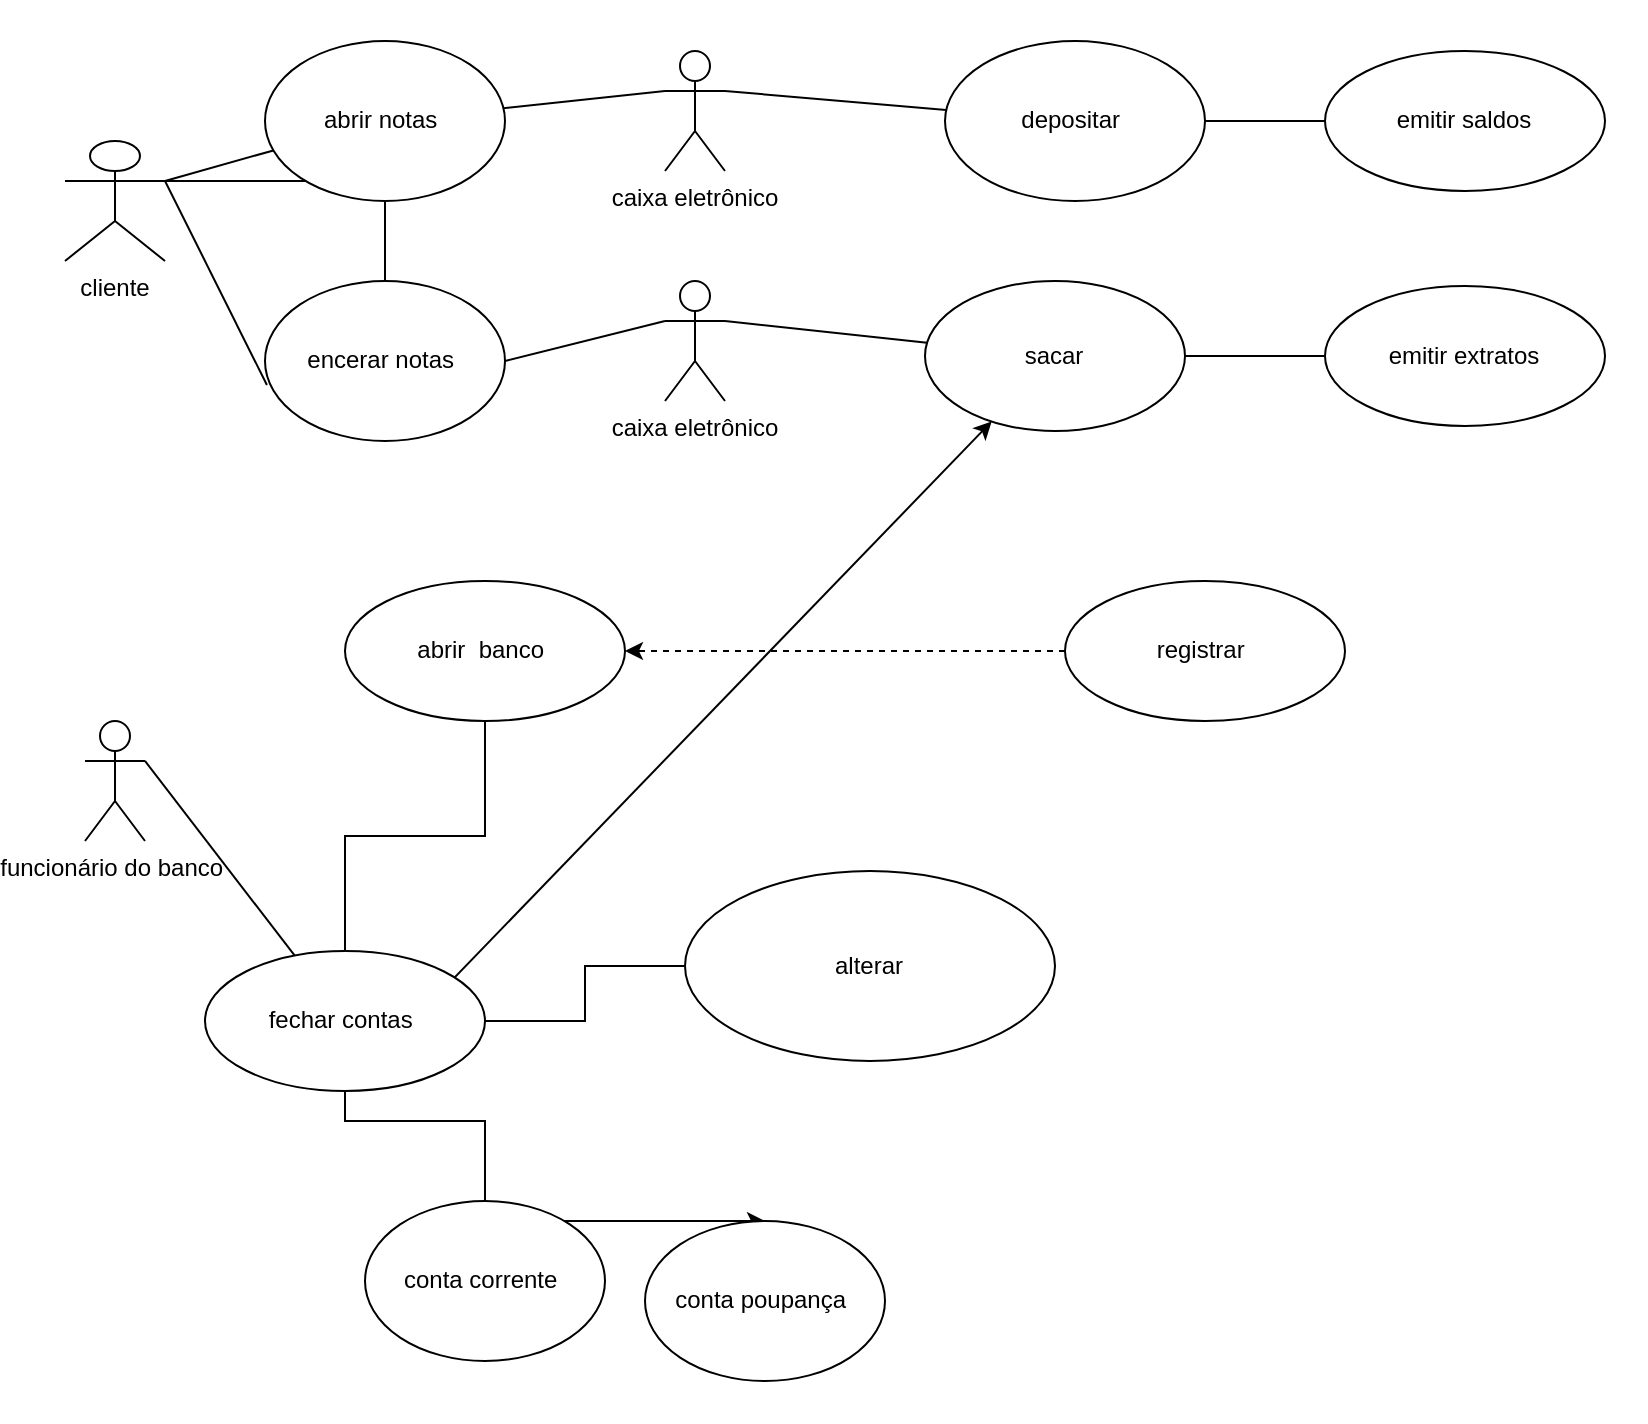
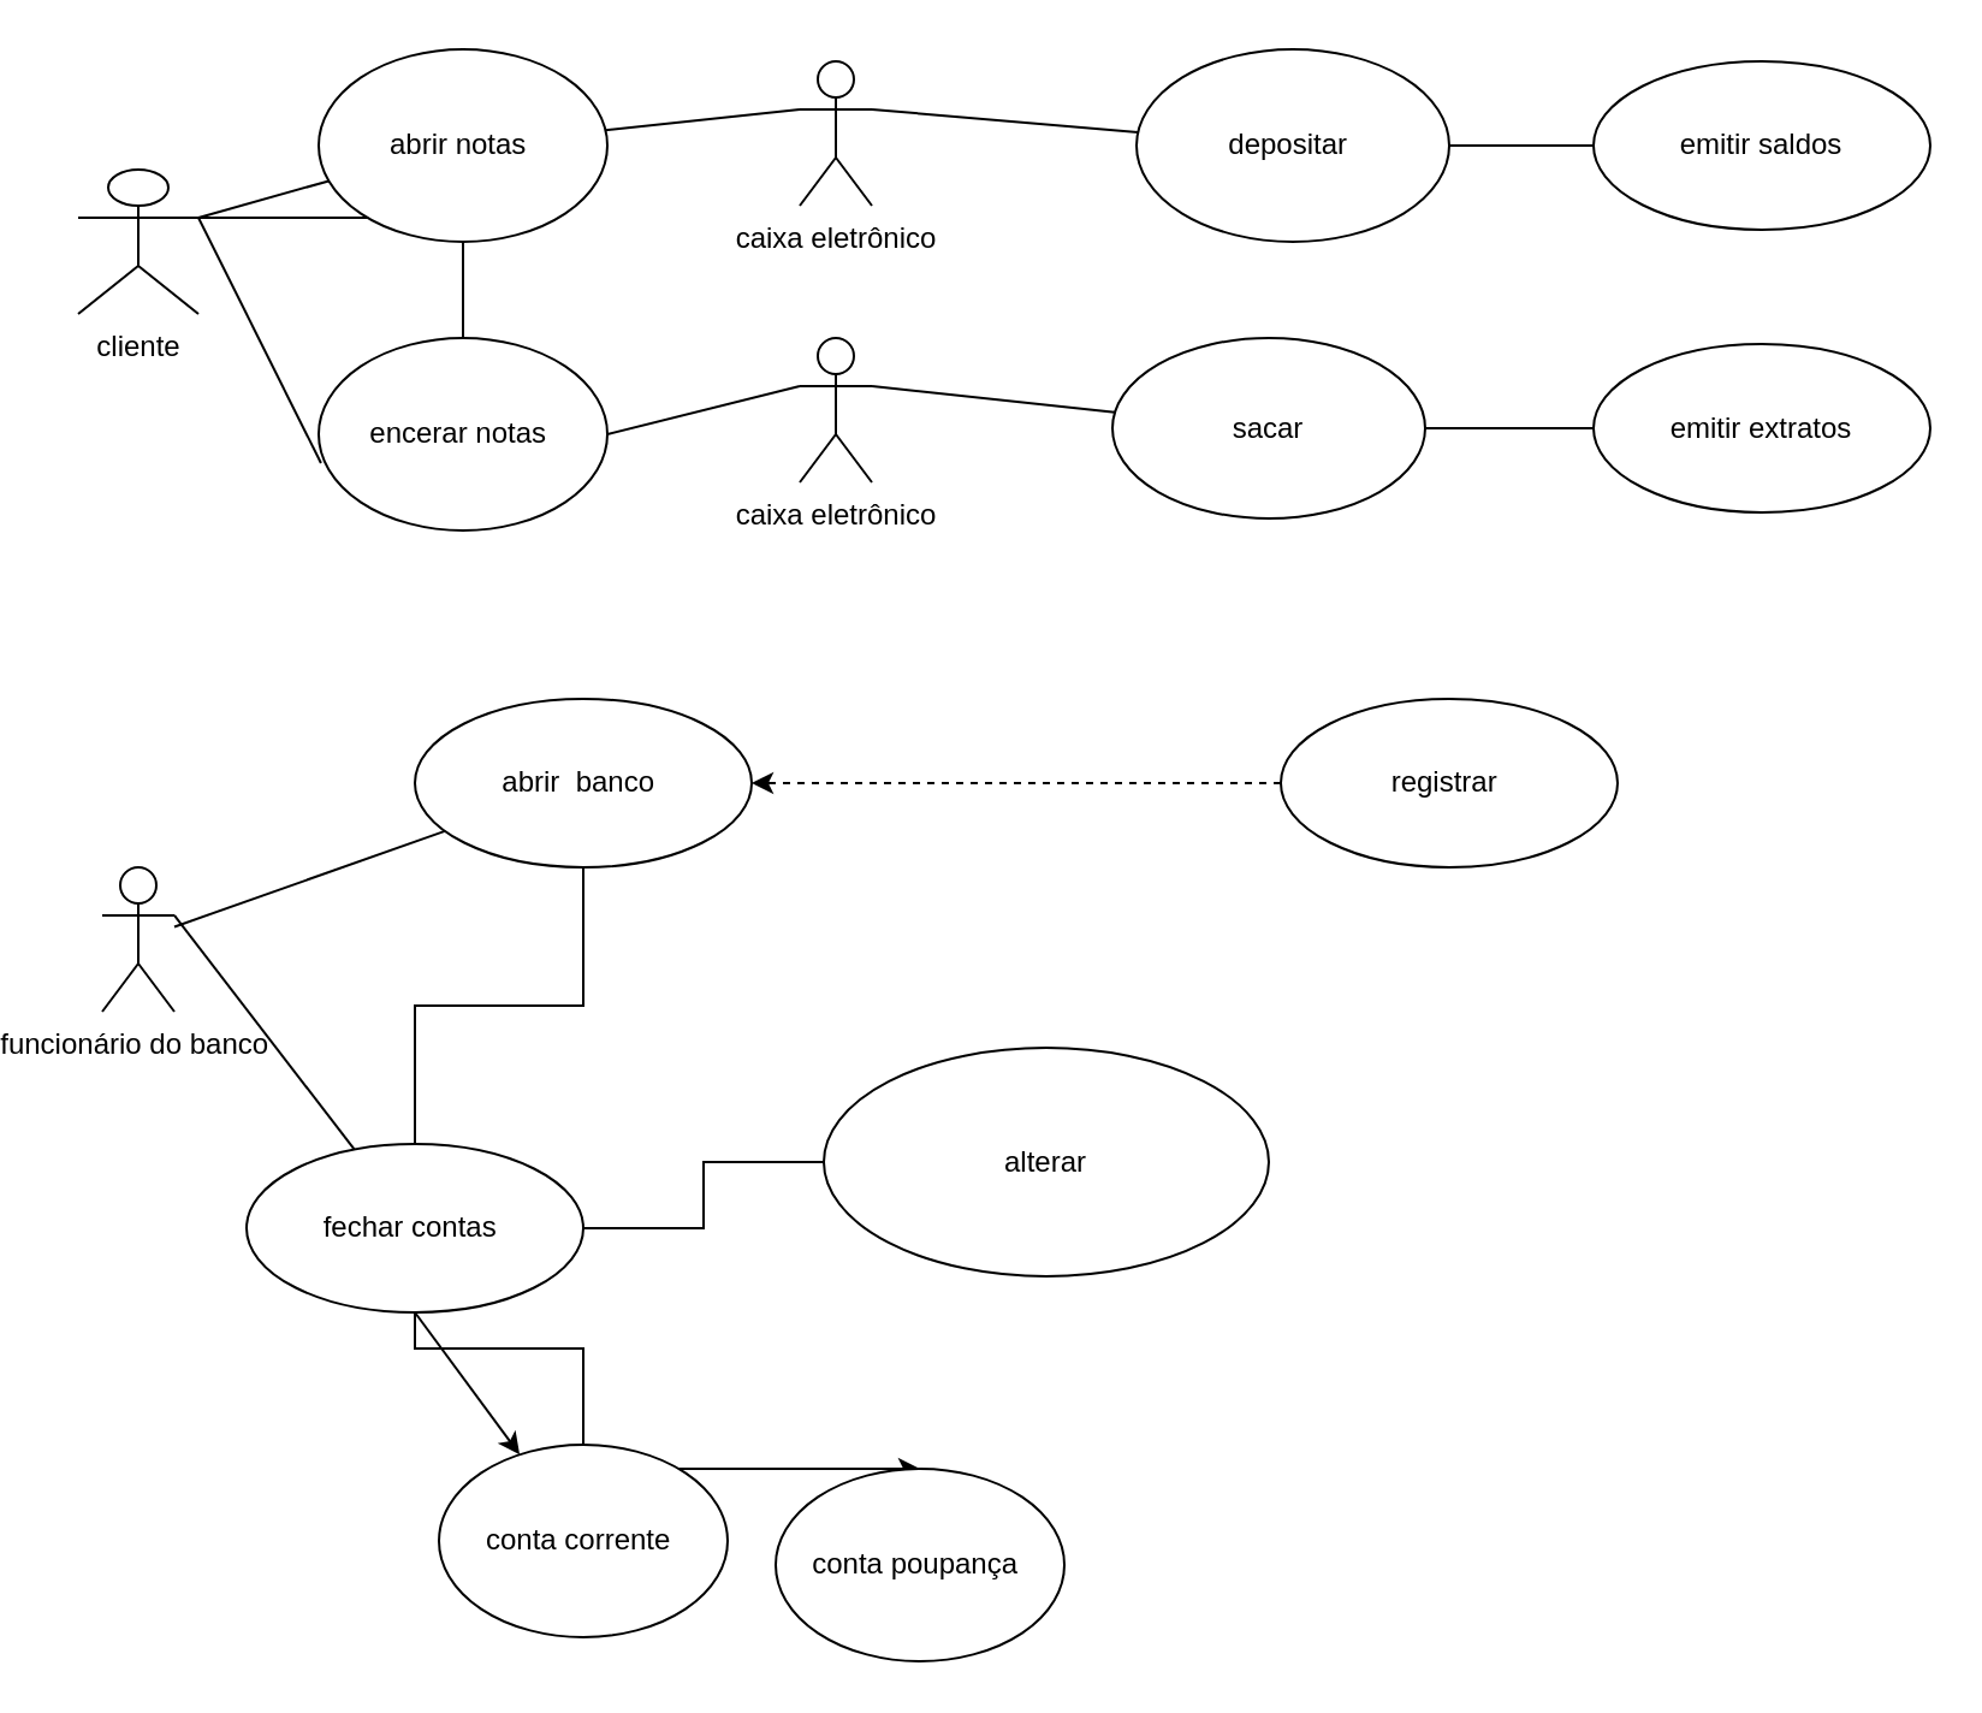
  <mxCell id="0" />
  <mxCell id="1" parent="0" />
  <mxCell id="2" style="rounded=0;orthogonalLoop=1;jettySize=auto;html=1;exitX=1;exitY=0.333;exitDx=0;exitDy=0;exitPerimeter=0;endArrow=none;endFill=0;" edge="1" parent="1" source="5" target="7"><mxGeometry relative="1" as="geometry" /></mxCell>
  <mxCell id="3" style="edgeStyle=orthogonalEdgeStyle;rounded=0;orthogonalLoop=1;jettySize=auto;html=1;exitX=1;exitY=0.333;exitDx=0;exitDy=0;exitPerimeter=0;endArrow=none;endFill=0;" edge="1" parent="1" source="5" target="9"><mxGeometry relative="1" as="geometry" /></mxCell>
  <mxCell id="4" style="rounded=0;orthogonalLoop=1;jettySize=auto;html=1;exitX=1;exitY=0.333;exitDx=0;exitDy=0;exitPerimeter=0;entryX=0.008;entryY=0.65;entryDx=0;entryDy=0;entryPerimeter=0;endArrow=none;endFill=0;" edge="1" parent="1" source="5" target="9"><mxGeometry relative="1" as="geometry" /></mxCell>
  <mxCell id="5" value="cliente" style="shape=umlActor;html=1;verticalLabelPosition=bottom;verticalAlign=top;align=center;" vertex="1" parent="1"><mxGeometry x="20" y="70" width="50" height="60" as="geometry" /></mxCell>
  <mxCell id="6" style="rounded=0;orthogonalLoop=1;jettySize=auto;html=1;entryX=0;entryY=0.333;entryDx=0;entryDy=0;entryPerimeter=0;endArrow=none;endFill=0;" edge="1" parent="1" source="7" target="17"><mxGeometry relative="1" as="geometry" /></mxCell>
  <mxCell id="7" value="abrir notas&amp;nbsp;" style="ellipse;whiteSpace=wrap;html=1;" vertex="1" parent="1"><mxGeometry x="120" y="20" width="120" height="80" as="geometry" /></mxCell>
  <mxCell id="8" style="rounded=0;orthogonalLoop=1;jettySize=auto;html=1;exitX=1;exitY=0.5;exitDx=0;exitDy=0;entryX=0;entryY=0.333;entryDx=0;entryDy=0;entryPerimeter=0;endArrow=none;endFill=0;" edge="1" parent="1" source="9" target="19"><mxGeometry relative="1" as="geometry" /></mxCell>
  <mxCell id="9" value="encerar notas&amp;nbsp;" style="ellipse;whiteSpace=wrap;html=1;" vertex="1" parent="1"><mxGeometry x="120" y="140" width="120" height="80" as="geometry" /></mxCell>
  <mxCell id="10" style="edgeStyle=orthogonalEdgeStyle;rounded=0;orthogonalLoop=1;jettySize=auto;html=1;exitX=1;exitY=0.5;exitDx=0;exitDy=0;endArrow=none;endFill=0;" edge="1" parent="1" source="11" target="15"><mxGeometry relative="1" as="geometry" /></mxCell>
  <mxCell id="11" value="depositar&amp;nbsp;" style="ellipse;whiteSpace=wrap;html=1;" vertex="1" parent="1"><mxGeometry x="460" y="20" width="130" height="80" as="geometry" /></mxCell>
  <mxCell id="12" style="edgeStyle=orthogonalEdgeStyle;rounded=0;orthogonalLoop=1;jettySize=auto;html=1;exitX=1;exitY=0.5;exitDx=0;exitDy=0;endArrow=none;endFill=0;" edge="1" parent="1" source="13" target="14"><mxGeometry relative="1" as="geometry" /></mxCell>
  <mxCell id="13" value="sacar" style="ellipse;whiteSpace=wrap;html=1;" vertex="1" parent="1"><mxGeometry x="450" y="140" width="130" height="75" as="geometry" /></mxCell>
  <mxCell id="14" value="emitir extratos&lt;br&gt;" style="ellipse;whiteSpace=wrap;html=1;" vertex="1" parent="1"><mxGeometry x="650" y="142.5" width="140" height="70" as="geometry" /></mxCell>
  <mxCell id="15" value="emitir saldos" style="ellipse;whiteSpace=wrap;html=1;" vertex="1" parent="1"><mxGeometry x="650" y="25" width="140" height="70" as="geometry" /></mxCell>
  <mxCell id="16" style="rounded=0;orthogonalLoop=1;jettySize=auto;html=1;exitX=1;exitY=0.333;exitDx=0;exitDy=0;exitPerimeter=0;endArrow=none;endFill=0;" edge="1" parent="1" source="17" target="11"><mxGeometry relative="1" as="geometry" /></mxCell>
  <mxCell id="17" value="caixa eletrônico" style="shape=umlActor;html=1;verticalLabelPosition=bottom;verticalAlign=top;align=center;" vertex="1" parent="1"><mxGeometry x="320" y="25" width="30" height="60" as="geometry" /></mxCell>
  <mxCell id="18" style="rounded=0;orthogonalLoop=1;jettySize=auto;html=1;exitX=1;exitY=0.333;exitDx=0;exitDy=0;exitPerimeter=0;endArrow=none;endFill=0;" edge="1" parent="1" source="19" target="13"><mxGeometry relative="1" as="geometry" /></mxCell>
  <mxCell id="19" value="caixa eletrônico" style="shape=umlActor;html=1;verticalLabelPosition=bottom;verticalAlign=top;align=center;" vertex="1" parent="1"><mxGeometry x="320" y="140" width="30" height="60" as="geometry" /></mxCell>
  <mxCell id="20" style="rounded=0;orthogonalLoop=1;jettySize=auto;html=1;exitX=1;exitY=0.333;exitDx=0;exitDy=0;exitPerimeter=0;endArrow=none;endFill=0;" edge="1" parent="1" source="21" target="28"><mxGeometry relative="1" as="geometry" /></mxCell>
  <mxCell id="21" value="funcionário do banco&amp;nbsp;&lt;br&gt;" style="shape=umlActor;html=1;verticalLabelPosition=bottom;verticalAlign=top;align=center;" vertex="1" parent="1"><mxGeometry x="30" y="360" width="30" height="60" as="geometry" /></mxCell>
+ <mxCell id="22" value="" style="rounded=0;orthogonalLoop=1;jettySize=auto;html=1;endArrow=none;endFill=0;" edge="1" parent="1" source="24" target="21"><mxGeometry relative="1" as="geometry"><Array as="points" /></mxGeometry></mxCell>
  <mxCell id="23" style="edgeStyle=orthogonalEdgeStyle;rounded=0;orthogonalLoop=1;jettySize=auto;html=1;endArrow=none;endFill=0;" edge="1" parent="1" source="24" target="28"><mxGeometry relative="1" as="geometry" /></mxCell>
  <mxCell id="24" value="abrir&amp;nbsp; banco&amp;nbsp;" style="ellipse;whiteSpace=wrap;html=1;" vertex="1" parent="1"><mxGeometry x="160" y="290" width="140" height="70" as="geometry" /></mxCell>
  <mxCell id="25" style="edgeStyle=orthogonalEdgeStyle;rounded=0;orthogonalLoop=1;jettySize=auto;html=1;exitX=1;exitY=0.5;exitDx=0;exitDy=0;endArrow=none;endFill=0;" edge="1" parent="1" source="28" target="31"><mxGeometry relative="1" as="geometry" /></mxCell>
  <mxCell id="26" style="edgeStyle=orthogonalEdgeStyle;rounded=0;orthogonalLoop=1;jettySize=auto;html=1;exitX=0.5;exitY=1;exitDx=0;exitDy=0;endArrow=classic;endFill=1;entryX=0.5;entryY=0;entryDx=0;entryDy=0;" edge="1" parent="1" source="28" target="32"><mxGeometry relative="1" as="geometry"><mxPoint x="230" y="560" as="targetPoint" /><Array as="points"><mxPoint x="230" y="560" /></Array></mxGeometry></mxCell>
- <mxCell id="27" style="rounded=0;orthogonalLoop=1;jettySize=auto;html=1;exitX=0.5;exitY=1;exitDx=0;exitDy=0;" edge="1" parent="1" source="28" target="13"><mxGeometry relative="1" as="geometry"><mxPoint x="230" y="630" as="targetPoint" /></mxGeometry></mxCell>
+ <mxCell id="27" style="rounded=0;orthogonalLoop=1;jettySize=auto;html=1;exitX=0.5;exitY=1;exitDx=0;exitDy=0;" edge="1" parent="1" source="28" target="33"><mxGeometry relative="1" as="geometry"><mxPoint x="230" y="630" as="targetPoint" /></mxGeometry></mxCell>
  <mxCell id="28" value="fechar contas&amp;nbsp;" style="ellipse;whiteSpace=wrap;html=1;" vertex="1" parent="1"><mxGeometry x="90" y="475" width="140" height="70" as="geometry" /></mxCell>
  <mxCell id="29" style="edgeStyle=orthogonalEdgeStyle;rounded=0;orthogonalLoop=1;jettySize=auto;html=1;exitX=0;exitY=0.5;exitDx=0;exitDy=0;dashed=1;" edge="1" parent="1" source="30" target="24"><mxGeometry relative="1" as="geometry" /></mxCell>
  <mxCell id="30" value="registrar&amp;nbsp;" style="ellipse;whiteSpace=wrap;html=1;" vertex="1" parent="1"><mxGeometry x="520" y="290" width="140" height="70" as="geometry" /></mxCell>
  <mxCell id="31" value="alterar" style="ellipse;whiteSpace=wrap;html=1;" vertex="1" parent="1"><mxGeometry x="330" y="435" width="185" height="95" as="geometry" /></mxCell>
  <mxCell id="32" value="conta poupança&amp;nbsp;" style="ellipse;whiteSpace=wrap;html=1;" vertex="1" parent="1"><mxGeometry x="310" y="610" width="120" height="80" as="geometry" /></mxCell>
  <mxCell id="33" value="conta corrente&amp;nbsp;&lt;br&gt;" style="ellipse;whiteSpace=wrap;html=1;" vertex="1" parent="1"><mxGeometry x="170" y="600" width="120" height="80" as="geometry" /></mxCell>
